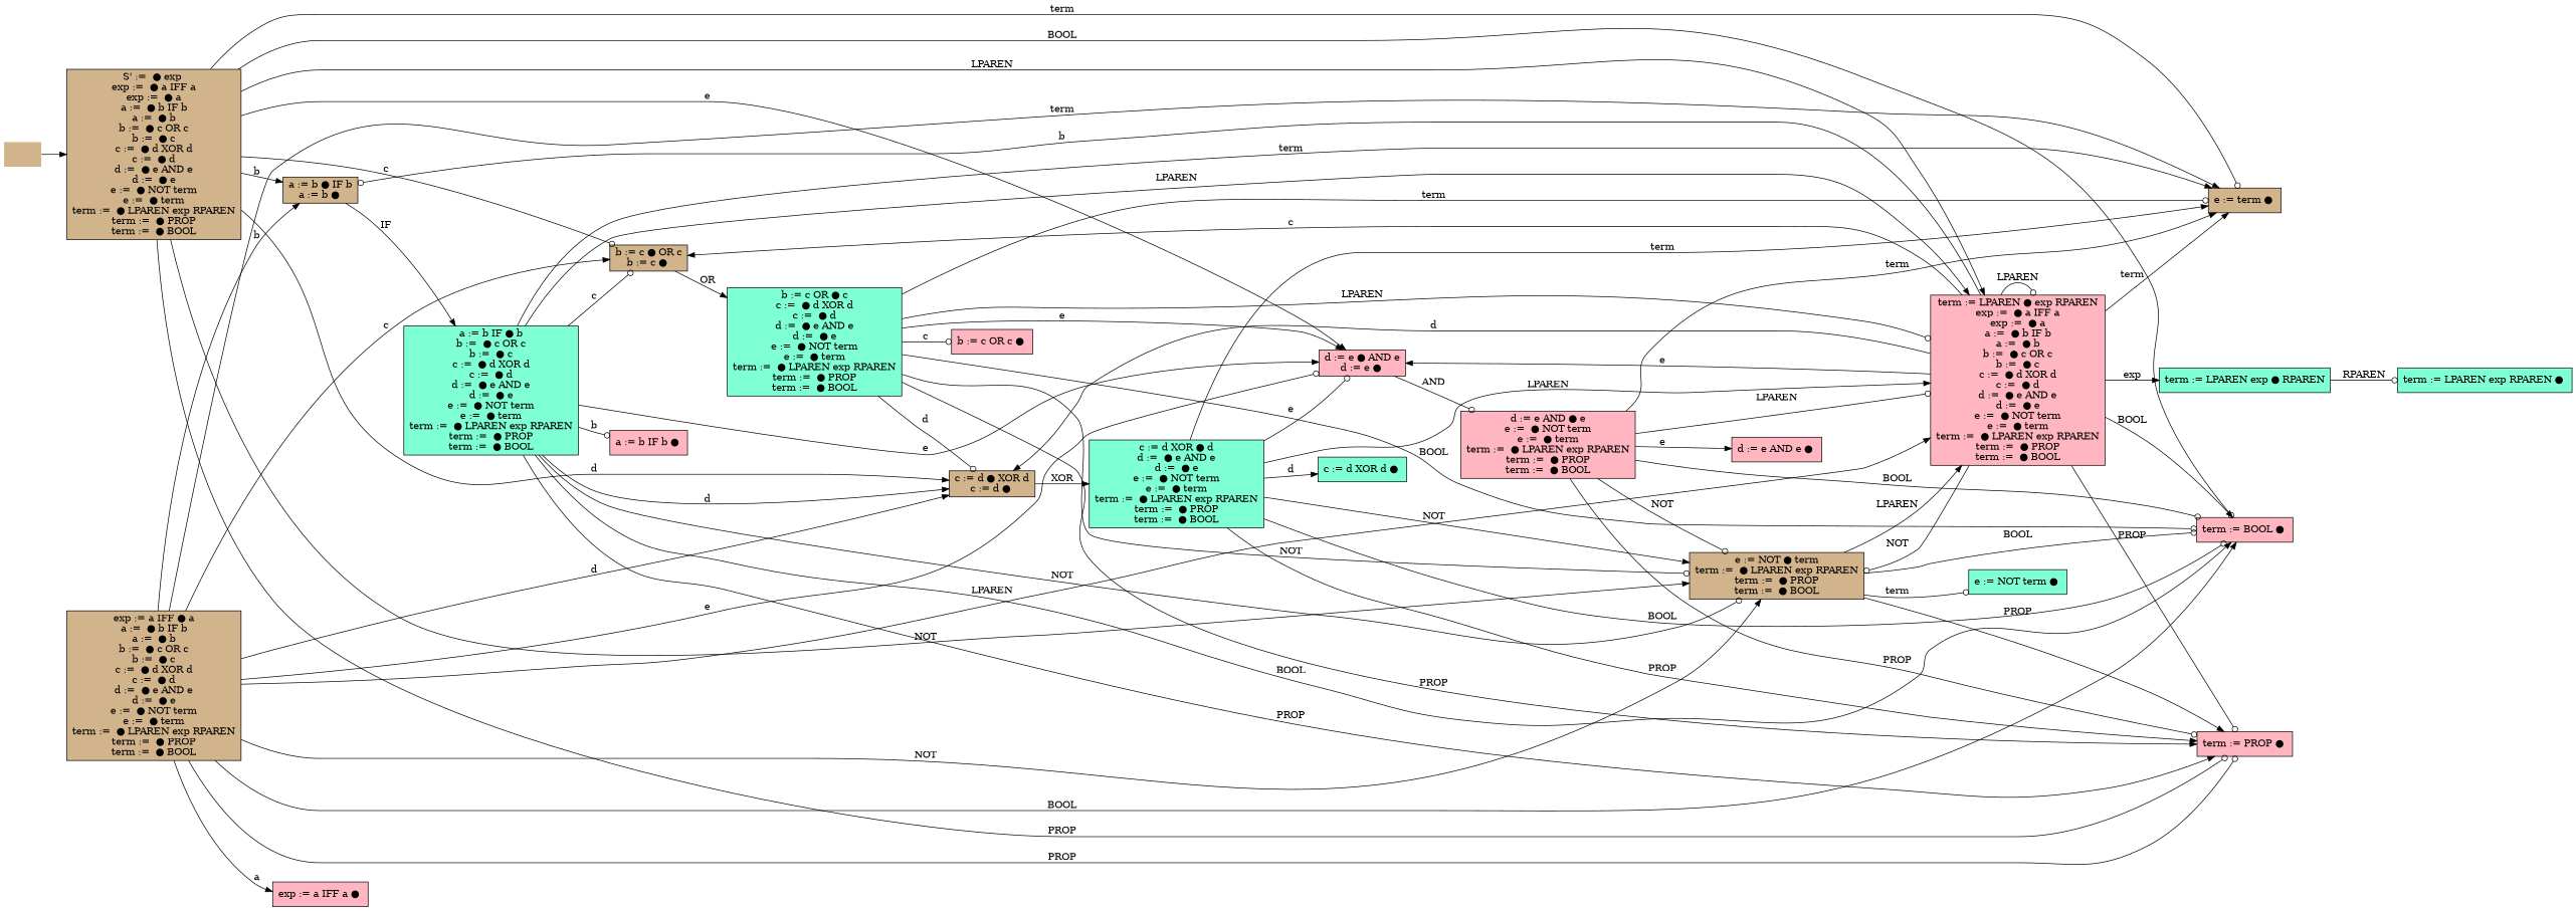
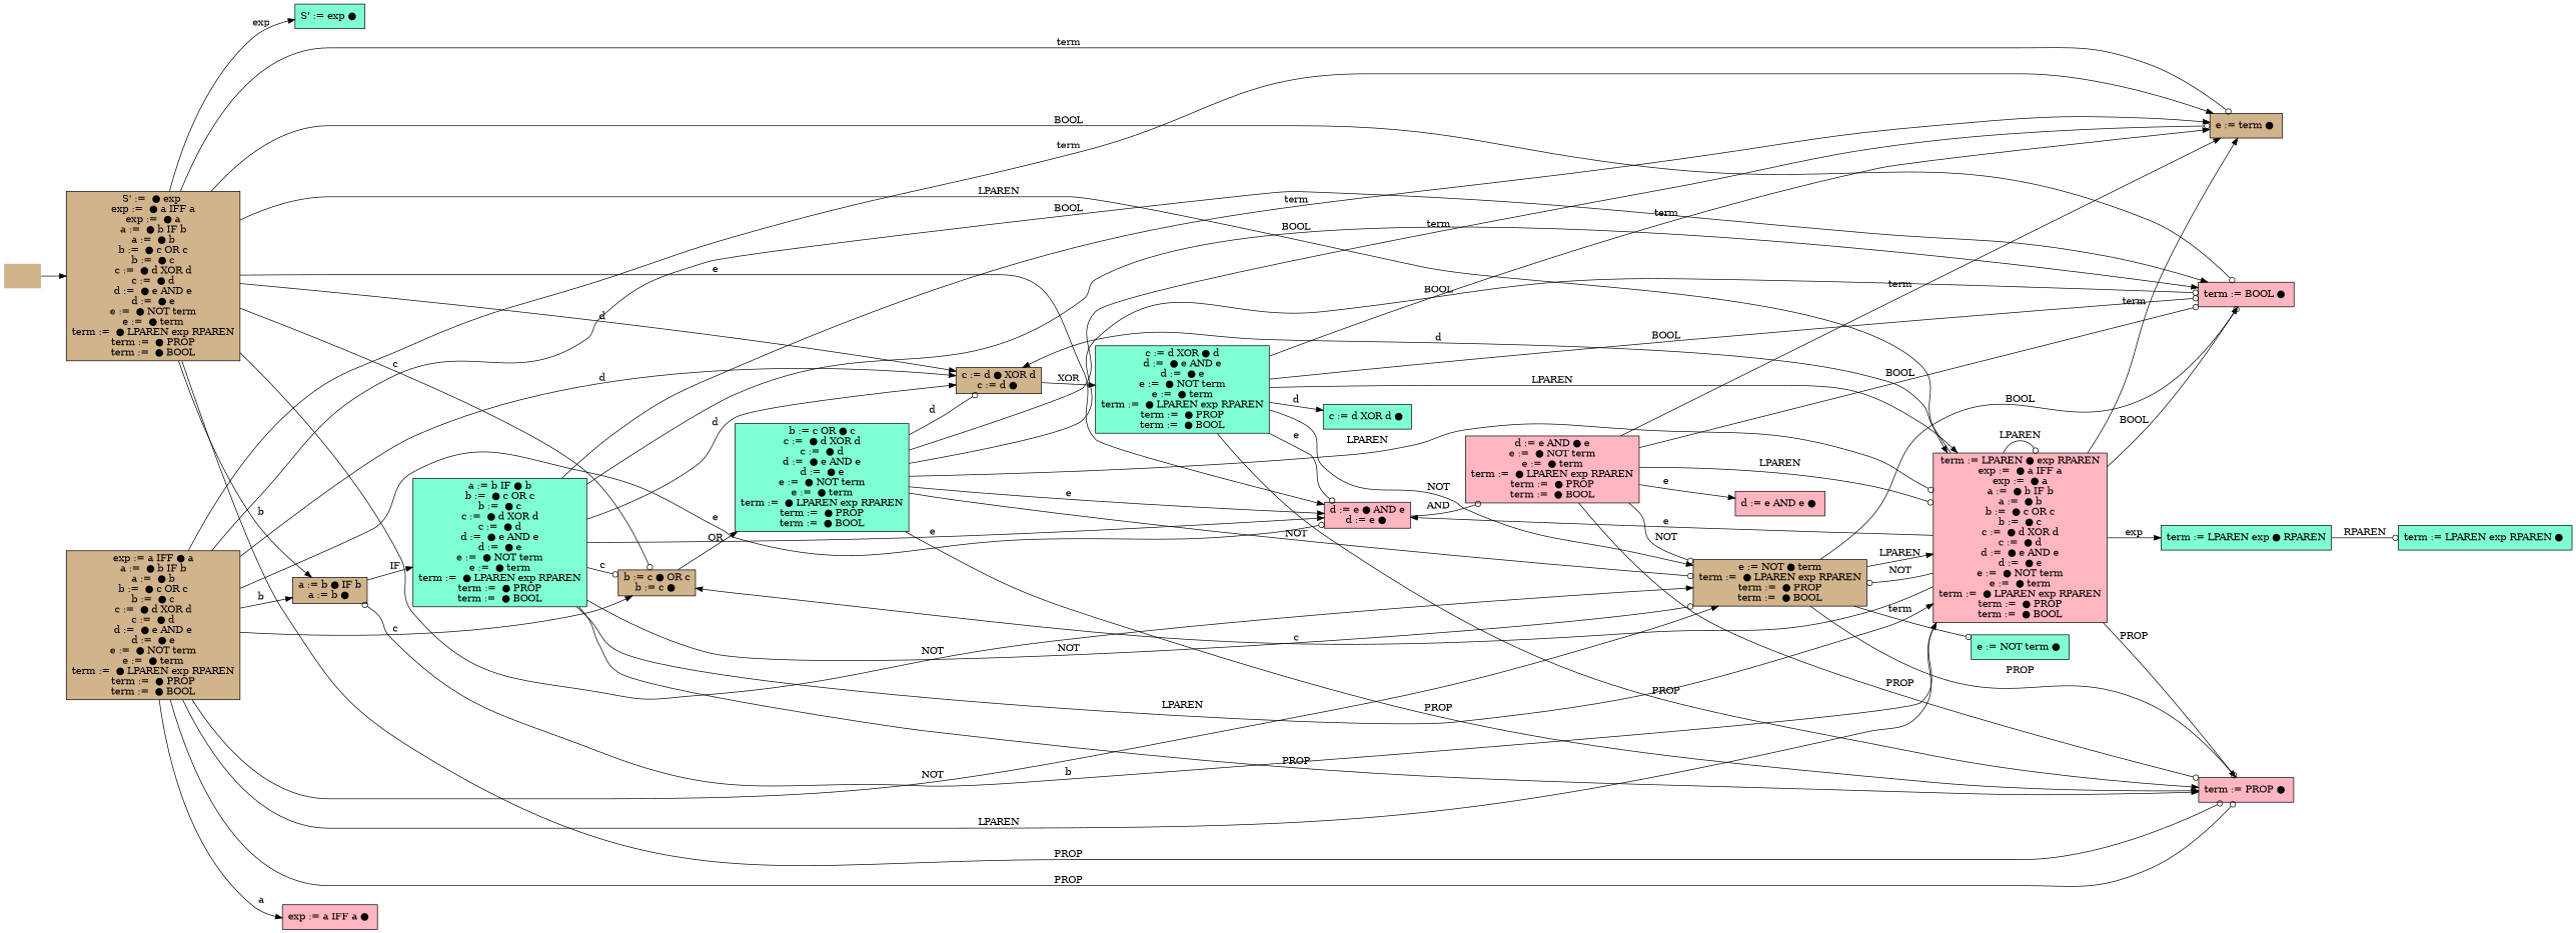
  digraph {
    rankdir=LR
    node [fillcolor=lightpink shape=box style=filled]
    edge [arrowhead=normal]
    "" [fillcolor=tan shape=none]
    n2 [fillcolor=tan label="S' :=  ● exp \nexp :=  ● a IFF a\nexp :=  ● a\na :=  ● b IF b\na :=  ● b\nb :=  ● c OR c\nb :=  ● c\nc :=  ● d XOR d\nc :=  ● d\nd :=  ● e AND e\nd :=  ● e\ne :=  ● NOT term\ne :=  ● term\nterm :=  ● LPAREN exp RPAREN\nterm :=  ● PROP\nterm :=  ● BOOL\n"]
+   n3 [fillcolor=aquamarine label="S' := exp ● \n"]
    n4 [fillcolor=tan label="a := b ● IF b\na := b ● \n"]
    n5 [fillcolor=tan label="b := c ● OR c\nb := c ● \n"]
    n6 [fillcolor=tan label="c := d ● XOR d\nc := d ● \n"]
    n7 [label="d := e ● AND e\nd := e ● \n"]
    n8 [fillcolor=tan label="e := term ● \n"]
    n9 [fillcolor=tan label="e := NOT ● term\nterm :=  ● LPAREN exp RPAREN\nterm :=  ● PROP\nterm :=  ● BOOL\n"]
    n10 [label="term := LPAREN ● exp RPAREN\nexp :=  ● a IFF a\nexp :=  ● a\na :=  ● b IF b\na :=  ● b\nb :=  ● c OR c\nb :=  ● c\nc :=  ● d XOR d\nc :=  ● d\nd :=  ● e AND e\nd :=  ● e\ne :=  ● NOT term\ne :=  ● term\nterm :=  ● LPAREN exp RPAREN\nterm :=  ● PROP\nterm :=  ● BOOL\n"]
    n11 [label="term := PROP ● \n"]
    n12 [label="term := BOOL ● \n"]
    n13 [fillcolor=aquamarine label="a := b IF ● b\nb :=  ● c OR c\nb :=  ● c\nc :=  ● d XOR d\nc :=  ● d\nd :=  ● e AND e\nd :=  ● e\ne :=  ● NOT term\ne :=  ● term\nterm :=  ● LPAREN exp RPAREN\nterm :=  ● PROP\nterm :=  ● BOOL\n"]
    n14 [fillcolor=aquamarine label="b := c OR ● c\nc :=  ● d XOR d\nc :=  ● d\nd :=  ● e AND e\nd :=  ● e\ne :=  ● NOT term\ne :=  ● term\nterm :=  ● LPAREN exp RPAREN\nterm :=  ● PROP\nterm :=  ● BOOL\n"]
    n15 [fillcolor=aquamarine label="c := d XOR ● d\nd :=  ● e AND e\nd :=  ● e\ne :=  ● NOT term\ne :=  ● term\nterm :=  ● LPAREN exp RPAREN\nterm :=  ● PROP\nterm :=  ● BOOL\n"]
    n16 [label="d := e AND ● e\ne :=  ● NOT term\ne :=  ● term\nterm :=  ● LPAREN exp RPAREN\nterm :=  ● PROP\nterm :=  ● BOOL\n"]
    n17 [fillcolor=aquamarine label="e := NOT term ● \n"]
    n18 [fillcolor=aquamarine label="term := LPAREN exp ● RPAREN\n"]
    n19 [fillcolor=tan label="exp := a IFF ● a\na :=  ● b IF b\na :=  ● b\nb :=  ● c OR c\nb :=  ● c\nc :=  ● d XOR d\nc :=  ● d\nd :=  ● e AND e\nd :=  ● e\ne :=  ● NOT term\ne :=  ● term\nterm :=  ● LPAREN exp RPAREN\nterm :=  ● PROP\nterm :=  ● BOOL\n"]
    n20 [label="exp := a IFF a ● \n"]
-   n21 [label="a := b IF b ● \n"]
-   n22 [label="b := c OR c ● \n"]
    n23 [fillcolor=aquamarine label="c := d XOR d ● \n"]
    n24 [label="d := e AND e ● \n"]
    n25 [fillcolor=aquamarine label="term := LPAREN exp RPAREN ● \n"]
    "" -> n2
+   n2 -> n3 [label=exp]
    n2 -> n4 [label=b]
    n2 -> n5 [arrowhead=odot label=c]
    n2 -> n6 [label=d]
    n2 -> n7 [label=e]
    n2 -> n8 [arrowhead=odot label=term]
    n2 -> n9 [label=NOT]
    n2 -> n10 [label=LPAREN]
    n2 -> n11 [arrowhead=odot label=PROP]
    n2 -> n12 [arrowhead=odot label=BOOL]
    n4 -> n13 [label=IF]
    n5 -> n14 [label=OR]
    n6 -> n15 [label=XOR]
    n7 -> n16 [arrowhead=odot label=AND]
    n9 -> n10 [label=LPAREN]
    n9 -> n11 [label=PROP]
    n9 -> n12 [arrowhead=odot label=BOOL]
    n9 -> n17 [arrowhead=odot label=term]
    n10 -> n4 [arrowhead=odot label=b]
    n10 -> n5 [label=c]
    n10 -> n6 [label=d]
    n10 -> n7 [label=e]
    n10 -> n8 [label=term]
    n10 -> n9 [arrowhead=odot label=NOT]
    n10 -> n10 [arrowhead=odot label=LPAREN]
    n10 -> n11 [arrowhead=odot label=PROP]
    n10 -> n12 [label=BOOL]
    n10 -> n18 [label=exp]
    n13 -> n5 [arrowhead=odot label=c]
    n13 -> n6 [label=d]
    n13 -> n7 [label=e]
    n13 -> n8 [label=term]
    n13 -> n9 [arrowhead=odot label=NOT]
    n13 -> n10 [label=LPAREN]
    n13 -> n11 [label=PROP]
    n13 -> n12 [label=BOOL]
-   n13 -> n21 [arrowhead=odot label=b]
    n14 -> n6 [arrowhead=odot label=d]
    n14 -> n7 [label=e]
    n14 -> n8 [arrowhead=odot label=term]
    n14 -> n9 [arrowhead=odot label=NOT]
    n14 -> n10 [arrowhead=odot label=LPAREN]
    n14 -> n11 [label=PROP]
    n14 -> n12 [arrowhead=odot label=BOOL]
-   n14 -> n22 [arrowhead=odot label=c]
    n15 -> n7 [arrowhead=odot label=e]
    n15 -> n8 [label=term]
    n15 -> n9 [label=NOT]
    n15 -> n10 [label=LPAREN]
    n15 -> n11 [label=PROP]
    n15 -> n12 [arrowhead=odot label=BOOL]
    n15 -> n23 [label=d]
    n16 -> n8 [label=term]
    n16 -> n9 [arrowhead=odot label=NOT]
    n16 -> n10 [arrowhead=odot label=LPAREN]
    n16 -> n11 [arrowhead=odot label=PROP]
    n16 -> n12 [arrowhead=odot label=BOOL]
    n16 -> n24 [label=e]
    n18 -> n25 [arrowhead=odot label=RPAREN]
    n19 -> n4 [label=b]
    n19 -> n5 [label=c]
    n19 -> n6 [label=d]
    n19 -> n7 [arrowhead=odot label=e]
    n19 -> n8 [label=term]
    n19 -> n9 [label=NOT]
    n19 -> n10 [label=LPAREN]
    n19 -> n11 [arrowhead=odot label=PROP]
    n19 -> n12 [label=BOOL]
    n19 -> n20 [label=a]
  }
